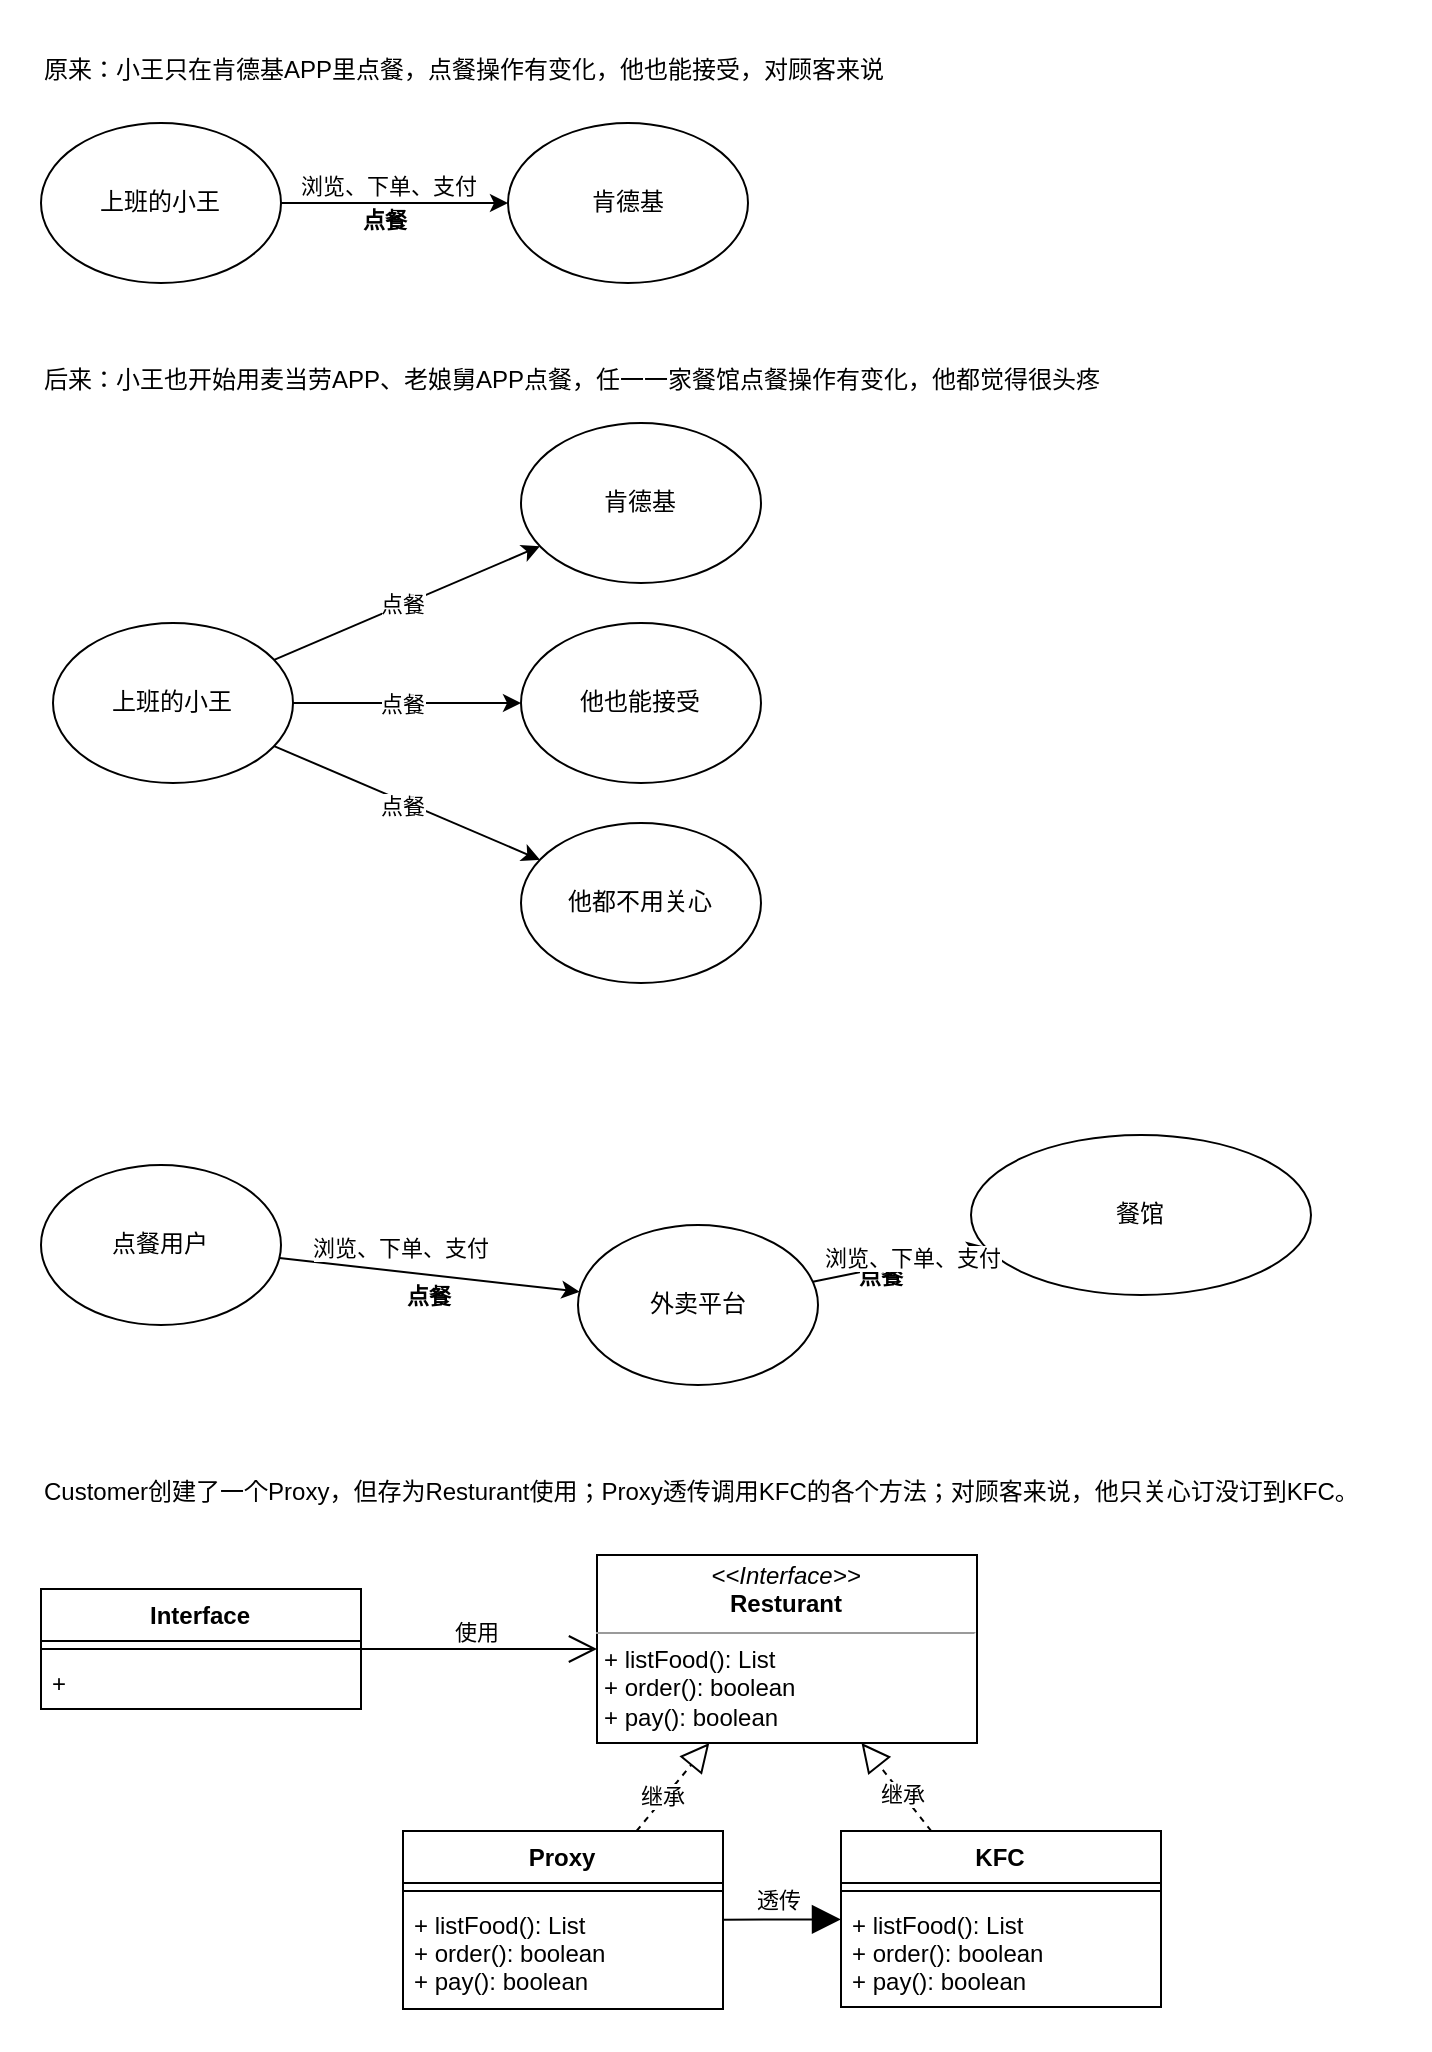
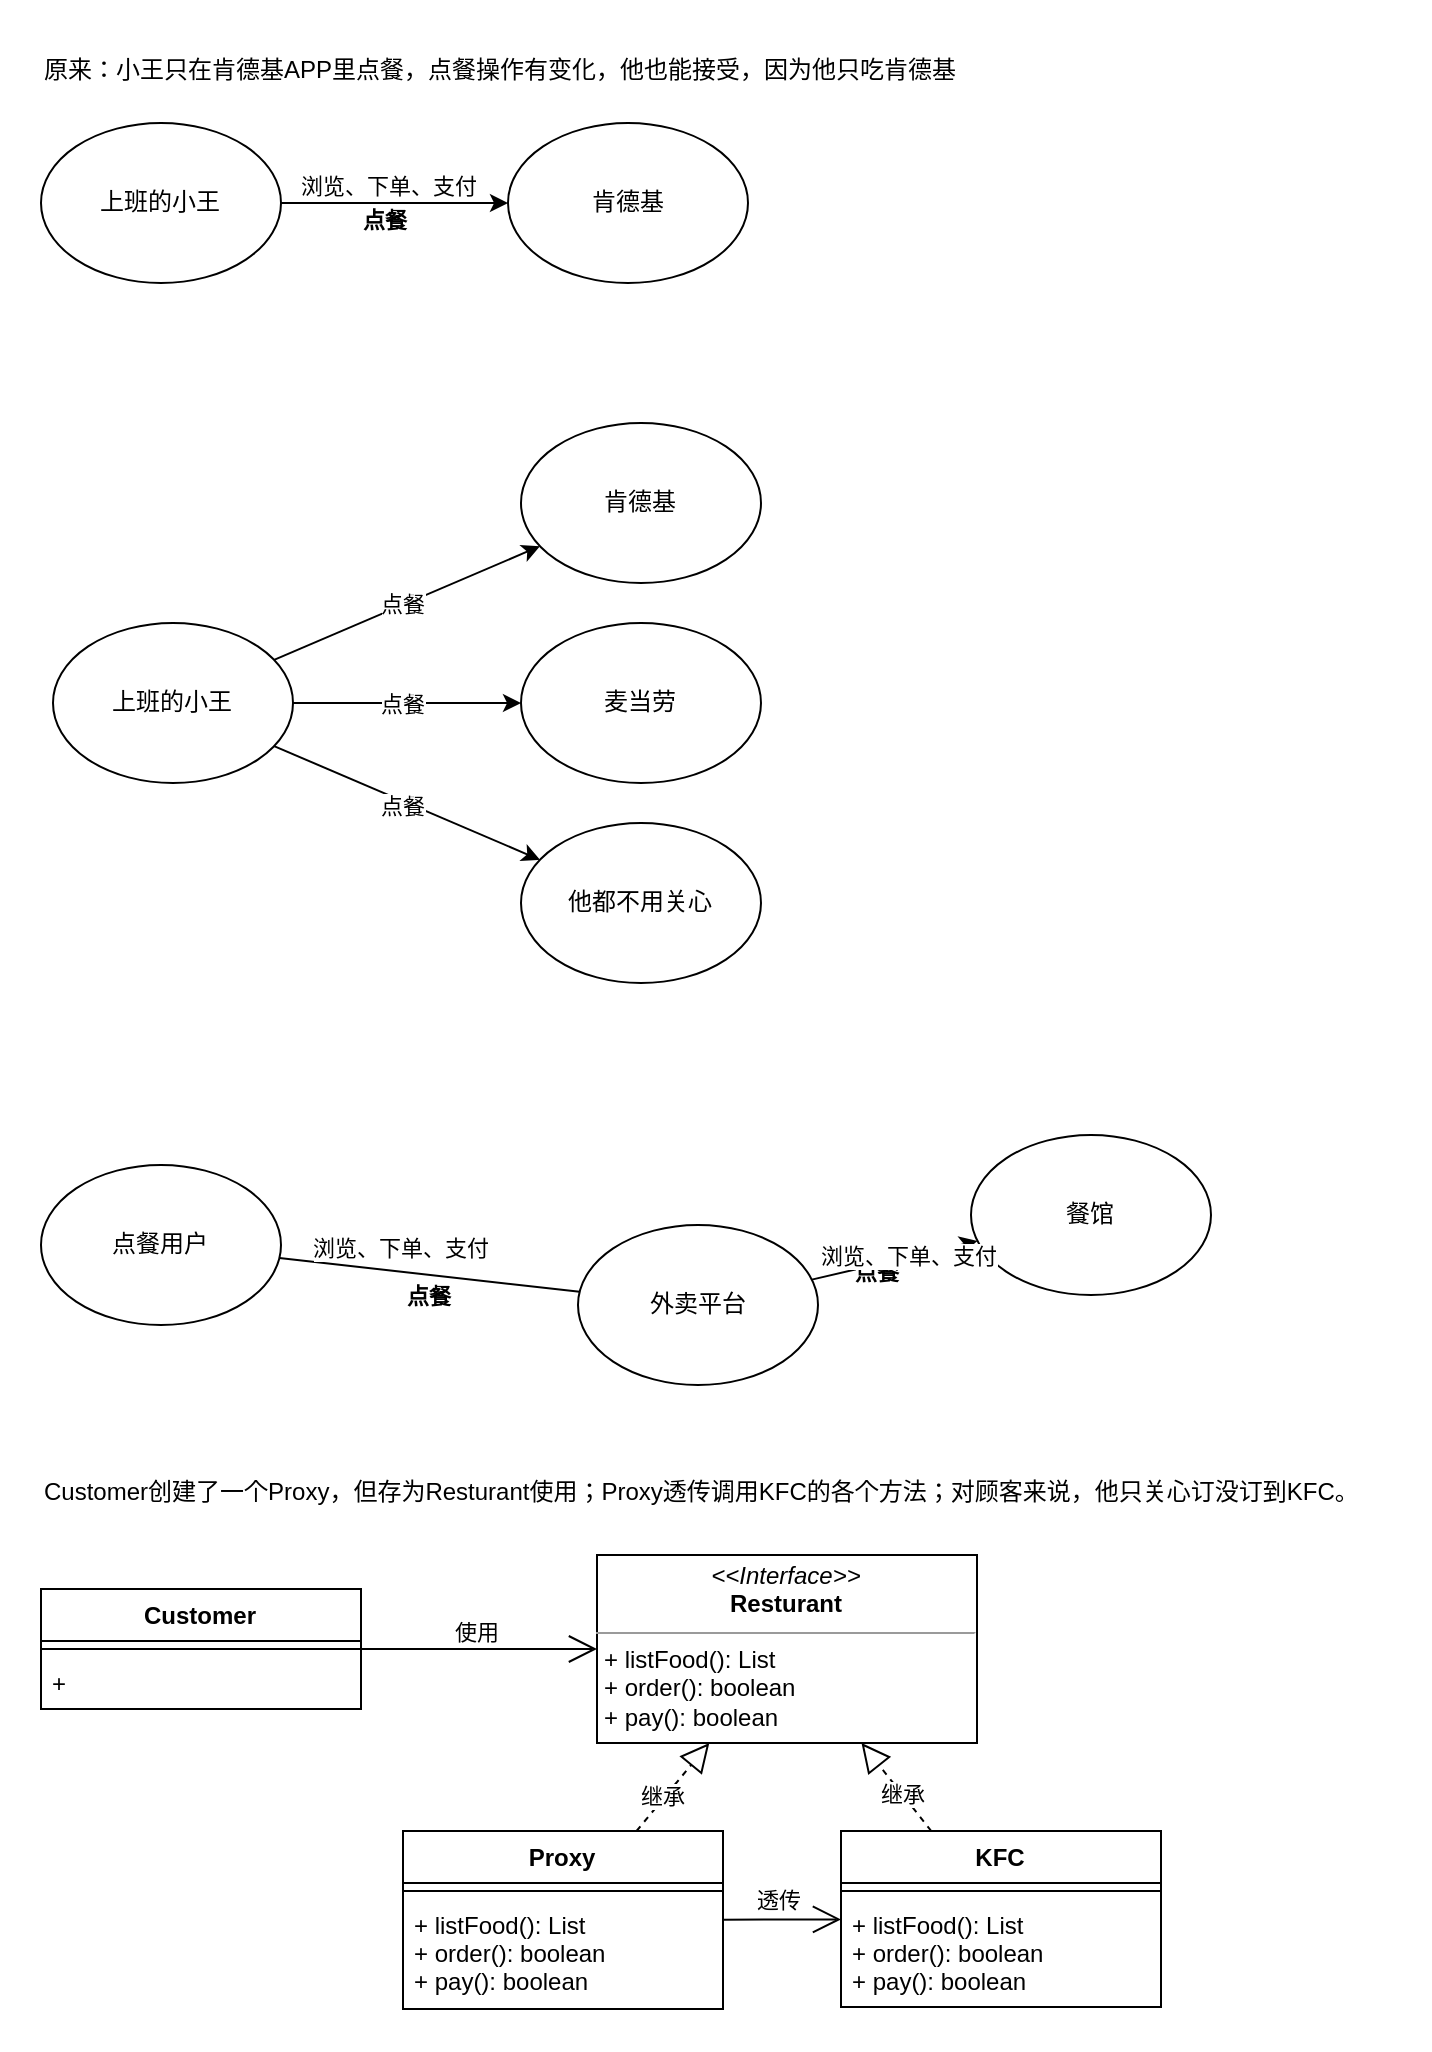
  <mxCell id="0" />
  <mxCell id="1" parent="0" />
  <mxCell id="2" value="上班的小王" style="ellipse;whiteSpace=wrap;html=1;" vertex="1" parent="1"><mxGeometry x="26" y="311" width="120" height="80" as="geometry" /></mxCell>
  <mxCell id="3" value="" style="endArrow=classic;html=1;rounded=0;" edge="1" parent="1" source="2" target="5"><mxGeometry width="50" height="50" relative="1" as="geometry"><mxPoint x="206" y="301" as="sourcePoint" /><mxPoint x="256" y="251" as="targetPoint" /></mxGeometry></mxCell>
  <mxCell id="4" value="点餐" style="edgeLabel;html=1;align=center;verticalAlign=middle;resizable=0;points=[];" vertex="1" connectable="0" parent="3"><mxGeometry x="0.254" relative="1" as="geometry"><mxPoint x="-20" y="8" as="offset" /></mxGeometry></mxCell>
  <mxCell id="5" value="肯德基" style="ellipse;whiteSpace=wrap;html=1;" vertex="1" parent="1"><mxGeometry x="260" y="211" width="120" height="80" as="geometry" /></mxCell>
- <mxCell id="6" value="他也能接受" style="ellipse;whiteSpace=wrap;html=1;" vertex="1" parent="1"><mxGeometry x="260" y="311" width="120" height="80" as="geometry" /></mxCell>
+ <mxCell id="6" value="麦当劳" style="ellipse;whiteSpace=wrap;html=1;" vertex="1" parent="1"><mxGeometry x="260" y="311" width="120" height="80" as="geometry" /></mxCell>
  <mxCell id="7" value="他都不用关心" style="ellipse;whiteSpace=wrap;html=1;" vertex="1" parent="1"><mxGeometry x="260" y="411" width="120" height="80" as="geometry" /></mxCell>
  <mxCell id="8" value="" style="endArrow=classic;html=1;rounded=0;" edge="1" parent="1" source="2" target="6"><mxGeometry width="50" height="50" relative="1" as="geometry"><mxPoint x="146.551" y="339.454" as="sourcePoint" /><mxPoint x="279.487" y="282.587" as="targetPoint" /></mxGeometry></mxCell>
  <mxCell id="9" value="点餐" style="edgeLabel;html=1;align=center;verticalAlign=middle;resizable=0;points=[];" vertex="1" connectable="0" parent="8"><mxGeometry x="0.246" relative="1" as="geometry"><mxPoint x="-17" as="offset" /></mxGeometry></mxCell>
  <mxCell id="10" value="" style="endArrow=classic;html=1;rounded=0;" edge="1" parent="1" source="2" target="7"><mxGeometry width="50" height="50" relative="1" as="geometry"><mxPoint x="156.551" y="349.454" as="sourcePoint" /><mxPoint x="289.487" y="292.587" as="targetPoint" /></mxGeometry></mxCell>
  <mxCell id="11" value="点餐" style="edgeLabel;html=1;align=center;verticalAlign=middle;resizable=0;points=[];" vertex="1" connectable="0" parent="10"><mxGeometry x="0.198" relative="1" as="geometry"><mxPoint x="-16" y="-4" as="offset" /></mxGeometry></mxCell>
- <mxCell id="12" value="原来：小王只在肯德基APP里点餐，点餐操作有变化，他也能接受，对顾客来说" style="text;html=1;strokeColor=none;fillColor=none;align=left;verticalAlign=middle;whiteSpace=wrap;rounded=0;" vertex="1" parent="1"><mxGeometry x="20" y="20" width="490" height="30" as="geometry" /></mxCell>
+ <mxCell id="12" value="原来：小王只在肯德基APP里点餐，点餐操作有变化，他也能接受，因为他只吃肯德基" style="text;html=1;strokeColor=none;fillColor=none;align=left;verticalAlign=middle;whiteSpace=wrap;rounded=0;" vertex="1" parent="1"><mxGeometry x="20" y="20" width="490" height="30" as="geometry" /></mxCell>
  <mxCell id="13" value="上班的小王" style="ellipse;whiteSpace=wrap;html=1;" vertex="1" parent="1"><mxGeometry x="20" y="61" width="120" height="80" as="geometry" /></mxCell>
  <mxCell id="14" value="" style="endArrow=classic;html=1;rounded=0;" edge="1" parent="1" source="13" target="17"><mxGeometry width="50" height="50" relative="1" as="geometry"><mxPoint x="206" y="151" as="sourcePoint" /><mxPoint x="256" y="101" as="targetPoint" /></mxGeometry></mxCell>
  <mxCell id="15" value="点餐" style="edgeLabel;html=1;align=center;verticalAlign=middle;resizable=0;points=[];fontStyle=1" vertex="1" connectable="0" parent="14"><mxGeometry x="0.254" relative="1" as="geometry"><mxPoint x="-20" y="8" as="offset" /></mxGeometry></mxCell>
  <mxCell id="16" value="浏览、下单、支付" style="edgeLabel;html=1;align=center;verticalAlign=middle;resizable=0;points=[];" vertex="1" connectable="0" parent="14"><mxGeometry x="-0.612" y="-1" relative="1" as="geometry"><mxPoint x="31" y="-10" as="offset" /></mxGeometry></mxCell>
  <mxCell id="17" value="肯德基" style="ellipse;whiteSpace=wrap;html=1;" vertex="1" parent="1"><mxGeometry x="253.5" y="61" width="120" height="80" as="geometry" /></mxCell>
  <mxCell id="18" value="点餐用户" style="ellipse;whiteSpace=wrap;html=1;" vertex="1" parent="1"><mxGeometry x="20" y="582" width="120" height="80" as="geometry" /></mxCell>
- <mxCell id="19" value="" style="endArrow=classic;html=1;rounded=0;" edge="1" parent="1" source="18" target="22"><mxGeometry width="50" height="50" relative="1" as="geometry"><mxPoint x="206" y="657" as="sourcePoint" /><mxPoint x="256" y="607" as="targetPoint" /></mxGeometry></mxCell>
+ <mxCell id="19" value="" style="endArrow=none;html=1;rounded=0;" edge="1" parent="1" source="18" target="22"><mxGeometry width="50" height="50" relative="1" as="geometry"><mxPoint x="206" y="657" as="sourcePoint" /><mxPoint x="256" y="607" as="targetPoint" /></mxGeometry></mxCell>
  <mxCell id="20" value="点餐" style="edgeLabel;html=1;align=center;verticalAlign=middle;resizable=0;points=[];fontStyle=1" vertex="1" connectable="0" parent="19"><mxGeometry x="0.254" relative="1" as="geometry"><mxPoint x="-20" y="8" as="offset" /></mxGeometry></mxCell>
  <mxCell id="21" value="浏览、下单、支付" style="edgeLabel;html=1;align=center;verticalAlign=middle;resizable=0;points=[];" vertex="1" connectable="0" parent="19"><mxGeometry x="-0.507" relative="1" as="geometry"><mxPoint x="24" y="-9" as="offset" /></mxGeometry></mxCell>
  <mxCell id="22" value="外卖平台" style="ellipse;whiteSpace=wrap;html=1;" vertex="1" parent="1"><mxGeometry x="288.5" y="612" width="120" height="80" as="geometry" /></mxCell>
- <mxCell id="23" value="餐馆" style="ellipse;whiteSpace=wrap;html=1;" vertex="1" parent="1"><mxGeometry x="485" y="567" width="170" height="80" as="geometry" /></mxCell>
+ <mxCell id="23" value="餐馆" style="ellipse;whiteSpace=wrap;html=1;" vertex="1" parent="1"><mxGeometry x="485" y="567" width="120" height="80" as="geometry" /></mxCell>
  <mxCell id="24" value="" style="endArrow=classic;html=1;rounded=0;" edge="1" parent="1" source="22" target="23"><mxGeometry width="50" height="50" relative="1" as="geometry"><mxPoint x="150" y="617" as="sourcePoint" /><mxPoint x="270" y="617" as="targetPoint" /></mxGeometry></mxCell>
  <mxCell id="25" value="点餐" style="edgeLabel;html=1;align=center;verticalAlign=middle;resizable=0;points=[];fontStyle=1" vertex="1" connectable="0" parent="24"><mxGeometry x="0.254" relative="1" as="geometry"><mxPoint x="-20" y="8" as="offset" /></mxGeometry></mxCell>
  <mxCell id="26" value="浏览、下单、支付" style="edgeLabel;html=1;align=center;verticalAlign=middle;resizable=0;points=[];" vertex="1" connectable="0" parent="24"><mxGeometry x="-0.668" y="-2" relative="1" as="geometry"><mxPoint x="34" y="-11" as="offset" /></mxGeometry></mxCell>
- <mxCell id="27" value="后来：小王也开始用麦当劳APP、老娘舅APP点餐，任一一家餐馆点餐操作有变化，他都觉得很头疼" style="text;html=1;strokeColor=none;fillColor=none;align=left;verticalAlign=middle;whiteSpace=wrap;rounded=0;" vertex="1" parent="1"><mxGeometry x="20" y="175" width="558" height="30" as="geometry" /></mxCell>
  <mxCell id="28" value="Proxy" style="swimlane;fontStyle=1;align=center;verticalAlign=top;childLayout=stackLayout;horizontal=1;startSize=26;horizontalStack=0;resizeParent=1;resizeParentMax=0;resizeLast=0;collapsible=1;marginBottom=0;" vertex="1" parent="1"><mxGeometry x="201" y="915" width="160" height="89" as="geometry" /></mxCell>
  <mxCell id="29" value="" style="line;strokeWidth=1;fillColor=none;align=left;verticalAlign=middle;spacingTop=-1;spacingLeft=3;spacingRight=3;rotatable=0;labelPosition=right;points=[];portConstraint=eastwest;strokeColor=inherit;" vertex="1" parent="28"><mxGeometry y="26" width="160" height="8" as="geometry" /></mxCell>
  <mxCell id="30" value="+ listFood(): List&#10;+ order(): boolean&#10;+ pay(): boolean" style="text;strokeColor=none;fillColor=none;align=left;verticalAlign=top;spacingLeft=4;spacingRight=4;overflow=hidden;rotatable=0;points=[[0,0.5],[1,0.5]];portConstraint=eastwest;" vertex="1" parent="28"><mxGeometry y="34" width="160" height="55" as="geometry" /></mxCell>
  <mxCell id="31" value="" style="endArrow=block;dashed=1;endFill=0;endSize=12;html=1;rounded=0;" edge="1" parent="1" source="28" target="33"><mxGeometry width="160" relative="1" as="geometry"><mxPoint x="223" y="888" as="sourcePoint" /><mxPoint x="350.451" y="868" as="targetPoint" /></mxGeometry></mxCell>
  <mxCell id="32" value="继承" style="edgeLabel;html=1;align=center;verticalAlign=middle;resizable=0;points=[];" vertex="1" connectable="0" parent="31"><mxGeometry x="-0.498" y="-1" relative="1" as="geometry"><mxPoint x="3" y="-7" as="offset" /></mxGeometry></mxCell>
  <mxCell id="33" value="&lt;p style=&quot;margin:0px;margin-top:4px;text-align:center;&quot;&gt;&lt;i&gt;&amp;lt;&amp;lt;Interface&amp;gt;&amp;gt;&lt;/i&gt;&lt;br&gt;&lt;b&gt;Resturant&lt;/b&gt;&lt;/p&gt;&lt;hr size=&quot;1&quot;&gt;&lt;p style=&quot;margin:0px;margin-left:4px;&quot;&gt;+ listFood(): List&lt;br&gt;+ order(): boolean&lt;/p&gt;&lt;p style=&quot;margin:0px;margin-left:4px;&quot;&gt;+ pay(): boolean&lt;/p&gt;" style="verticalAlign=top;align=left;overflow=fill;fontSize=12;fontFamily=Helvetica;html=1;" vertex="1" parent="1"><mxGeometry x="298" y="777" width="190" height="94" as="geometry" /></mxCell>
  <mxCell id="34" value="KFC" style="swimlane;fontStyle=1;align=center;verticalAlign=top;childLayout=stackLayout;horizontal=1;startSize=26;horizontalStack=0;resizeParent=1;resizeParentMax=0;resizeLast=0;collapsible=1;marginBottom=0;" vertex="1" parent="1"><mxGeometry x="420" y="915" width="160" height="88" as="geometry" /></mxCell>
  <mxCell id="35" value="" style="line;strokeWidth=1;fillColor=none;align=left;verticalAlign=middle;spacingTop=-1;spacingLeft=3;spacingRight=3;rotatable=0;labelPosition=right;points=[];portConstraint=eastwest;strokeColor=inherit;" vertex="1" parent="34"><mxGeometry y="26" width="160" height="8" as="geometry" /></mxCell>
  <mxCell id="36" value="+ listFood(): List&#10;+ order(): boolean&#10;+ pay(): boolean" style="text;strokeColor=none;fillColor=none;align=left;verticalAlign=top;spacingLeft=4;spacingRight=4;overflow=hidden;rotatable=0;points=[[0,0.5],[1,0.5]];portConstraint=eastwest;" vertex="1" parent="34"><mxGeometry y="34" width="160" height="54" as="geometry" /></mxCell>
- <mxCell id="37" value="" style="endArrow=block;endFill=1;endSize=12;html=1;rounded=0;" edge="1" parent="1" source="28" target="34"><mxGeometry width="160" relative="1" as="geometry"><mxPoint x="305" y="1017" as="sourcePoint" /><mxPoint x="465" y="1017" as="targetPoint" /></mxGeometry></mxCell>
+ <mxCell id="37" value="" style="endArrow=open;endFill=1;endSize=12;html=1;rounded=0;" edge="1" parent="1" source="28" target="34"><mxGeometry width="160" relative="1" as="geometry"><mxPoint x="305" y="1017" as="sourcePoint" /><mxPoint x="465" y="1017" as="targetPoint" /></mxGeometry></mxCell>
  <mxCell id="38" value="透传" style="edgeLabel;html=1;align=center;verticalAlign=middle;resizable=0;points=[];" vertex="1" connectable="0" parent="37"><mxGeometry x="0.525" y="-2" relative="1" as="geometry"><mxPoint x="-18" y="-12" as="offset" /></mxGeometry></mxCell>
  <mxCell id="39" value="" style="endArrow=block;dashed=1;endFill=0;endSize=12;html=1;rounded=0;" edge="1" parent="1" source="34" target="33"><mxGeometry width="160" relative="1" as="geometry"><mxPoint x="315.05" y="925" as="sourcePoint" /><mxPoint x="350.322" y="881" as="targetPoint" /></mxGeometry></mxCell>
  <mxCell id="40" value="继承" style="edgeLabel;html=1;align=center;verticalAlign=middle;resizable=0;points=[];" vertex="1" connectable="0" parent="39"><mxGeometry x="-0.339" y="1" relative="1" as="geometry"><mxPoint x="-2" y="-4" as="offset" /></mxGeometry></mxCell>
- <mxCell id="41" value="Interface" style="swimlane;fontStyle=1;align=center;verticalAlign=top;childLayout=stackLayout;horizontal=1;startSize=26;horizontalStack=0;resizeParent=1;resizeParentMax=0;resizeLast=0;collapsible=1;marginBottom=0;" vertex="1" parent="1"><mxGeometry x="20" y="794" width="160" height="60" as="geometry" /></mxCell>
+ <mxCell id="41" value="Customer" style="swimlane;fontStyle=1;align=center;verticalAlign=top;childLayout=stackLayout;horizontal=1;startSize=26;horizontalStack=0;resizeParent=1;resizeParentMax=0;resizeLast=0;collapsible=1;marginBottom=0;" vertex="1" parent="1"><mxGeometry x="20" y="794" width="160" height="60" as="geometry" /></mxCell>
  <mxCell id="42" value="" style="line;strokeWidth=1;fillColor=none;align=left;verticalAlign=middle;spacingTop=-1;spacingLeft=3;spacingRight=3;rotatable=0;labelPosition=right;points=[];portConstraint=eastwest;strokeColor=inherit;" vertex="1" parent="41"><mxGeometry y="26" width="160" height="8" as="geometry" /></mxCell>
  <mxCell id="43" value="+ " style="text;strokeColor=none;fillColor=none;align=left;verticalAlign=top;spacingLeft=4;spacingRight=4;overflow=hidden;rotatable=0;points=[[0,0.5],[1,0.5]];portConstraint=eastwest;" vertex="1" parent="41"><mxGeometry y="34" width="160" height="26" as="geometry" /></mxCell>
  <mxCell id="44" value="" style="endArrow=open;endFill=1;endSize=12;html=1;rounded=0;" edge="1" parent="1" source="41" target="33"><mxGeometry width="160" relative="1" as="geometry"><mxPoint x="101" y="852" as="sourcePoint" /><mxPoint x="261" y="852" as="targetPoint" /></mxGeometry></mxCell>
  <mxCell id="45" value="使用" style="edgeLabel;html=1;align=center;verticalAlign=middle;resizable=0;points=[];" vertex="1" connectable="0" parent="44"><mxGeometry x="-0.12" y="-1" relative="1" as="geometry"><mxPoint x="5" y="-10" as="offset" /></mxGeometry></mxCell>
  <mxCell id="46" value="Customer创建了一个Proxy，但存为Resturant使用；Proxy透传调用KFC的各个方法；对顾客来说，他只关心订没订到KFC。" style="text;html=1;strokeColor=none;fillColor=none;align=left;verticalAlign=middle;whiteSpace=wrap;rounded=0;" vertex="1" parent="1"><mxGeometry x="20" y="733" width="674" height="25" as="geometry" /></mxCell>
